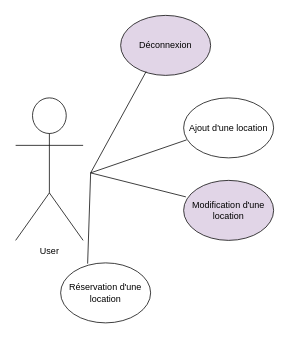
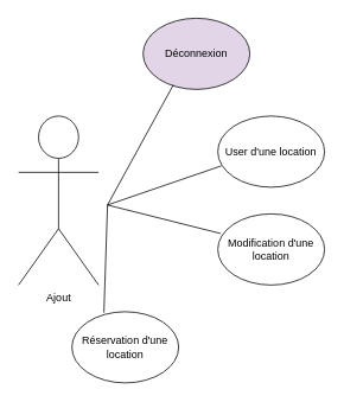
  <mxCell id="0" />
  <mxCell id="1" parent="0" />
- <mxCell id="2" value="User" style="shape=umlActor;verticalLabelPosition=bottom;verticalAlign=top;html=1;outlineConnect=0;" parent="1" vertex="1"><mxGeometry x="20" y="130" width="90" height="190" as="geometry" /></mxCell>
- <mxCell id="3" value="Ajout d'une location" style="ellipse;whiteSpace=wrap;html=1;" parent="1" vertex="1"><mxGeometry x="244" y="130" width="120" height="80" as="geometry" /></mxCell>
- <mxCell id="4" value="&lt;div style=&quot;&quot;&gt;&lt;span style=&quot;background-color: initial;&quot;&gt;Modification d'une location&lt;/span&gt;&lt;/div&gt;" style="ellipse;whiteSpace=wrap;html=1;align=center;fillColor=#e1d5e7;" parent="1" vertex="1"><mxGeometry x="244" y="240" width="120" height="80" as="geometry" /></mxCell>
+ <mxCell id="2" value="Ajout" style="shape=umlActor;verticalLabelPosition=bottom;verticalAlign=top;html=1;outlineConnect=0;" parent="1" vertex="1"><mxGeometry x="20" y="130" width="90" height="190" as="geometry" /></mxCell>
+ <mxCell id="3" value="User d'une location" style="ellipse;whiteSpace=wrap;html=1;" parent="1" vertex="1"><mxGeometry x="244" y="130" width="120" height="80" as="geometry" /></mxCell>
+ <mxCell id="4" value="&lt;div style=&quot;&quot;&gt;&lt;span style=&quot;background-color: initial;&quot;&gt;Modification d'une location&lt;/span&gt;&lt;/div&gt;" style="ellipse;whiteSpace=wrap;html=1;align=center;" parent="1" vertex="1"><mxGeometry x="244" y="240" width="120" height="80" as="geometry" /></mxCell>
  <mxCell id="5" value="&lt;span style=&quot;text-indent: -18pt; background-color: initial;&quot; lang=&quot;FR&quot;&gt;Réservation d'une location&lt;br&gt;&lt;/span&gt;" style="ellipse;whiteSpace=wrap;html=1;" parent="1" vertex="1"><mxGeometry x="80" y="350" width="120" height="80" as="geometry" /></mxCell>
  <mxCell id="6" value="&lt;span style=&quot;text-indent: -18pt; background-color: initial;&quot; lang=&quot;FR&quot;&gt;Déconnexion&lt;br&gt;&lt;/span&gt;" style="ellipse;whiteSpace=wrap;html=1;fillColor=#e1d5e7;" parent="1" vertex="1"><mxGeometry x="160" y="20" width="120" height="80" as="geometry" /></mxCell>
  <mxCell id="7" value="" style="endArrow=none;html=1;rounded=0;entryX=0.025;entryY=0.275;entryDx=0;entryDy=0;entryPerimeter=0;" parent="1" target="4" edge="1"><mxGeometry width="50" height="50" relative="1" as="geometry"><mxPoint x="120" y="230" as="sourcePoint" /><mxPoint x="260" y="300" as="targetPoint" /></mxGeometry></mxCell>
  <mxCell id="8" value="" style="endArrow=none;html=1;rounded=0;entryX=0.033;entryY=0.7;entryDx=0;entryDy=0;entryPerimeter=0;" parent="1" target="3" edge="1"><mxGeometry width="50" height="50" relative="1" as="geometry"><mxPoint x="120" y="230" as="sourcePoint" /><mxPoint x="140" y="815" as="targetPoint" /></mxGeometry></mxCell>
  <mxCell id="9" value="" style="endArrow=none;html=1;rounded=0;entryX=0.283;entryY=0.938;entryDx=0;entryDy=0;entryPerimeter=0;" parent="1" target="6" edge="1"><mxGeometry width="50" height="50" relative="1" as="geometry"><mxPoint x="120" y="230" as="sourcePoint" /><mxPoint x="480" y="320" as="targetPoint" /></mxGeometry></mxCell>
  <mxCell id="10" value="" style="endArrow=none;html=1;rounded=0;entryX=0.3;entryY=0.013;entryDx=0;entryDy=0;entryPerimeter=0;" parent="1" target="5" edge="1"><mxGeometry width="50" height="50" relative="1" as="geometry"><mxPoint x="120" y="230" as="sourcePoint" /><mxPoint x="460" y="230" as="targetPoint" /></mxGeometry></mxCell>
